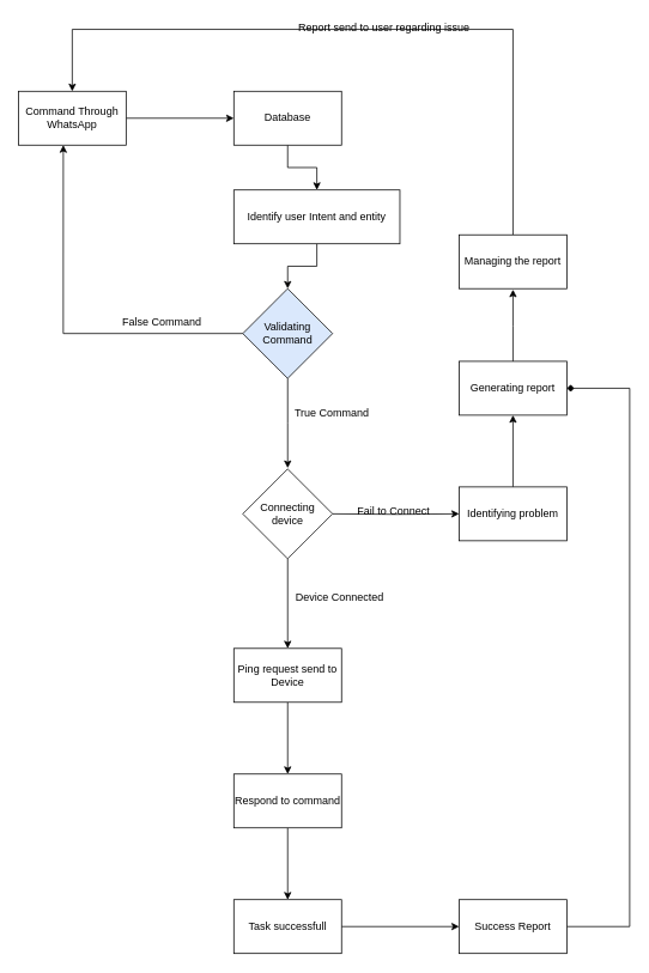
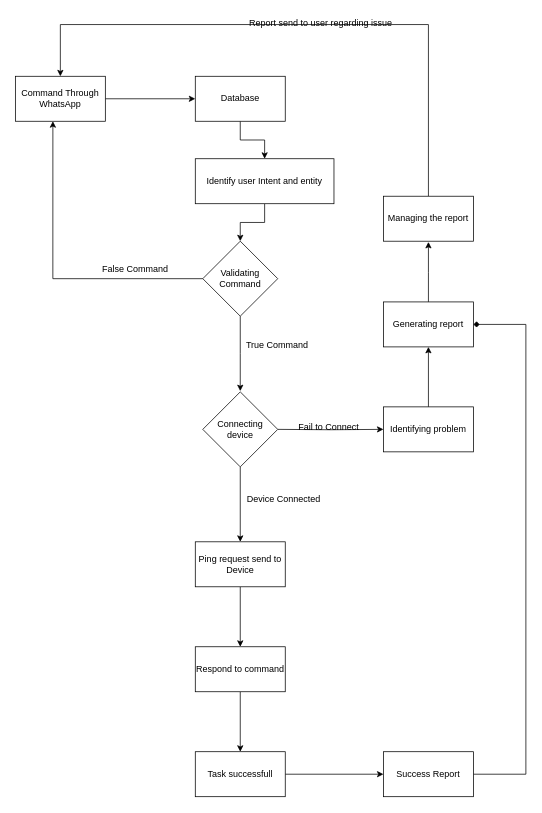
  <mxCell id="0" />
  <mxCell id="1" parent="0" />
  <mxCell id="2" style="edgeStyle=orthogonalEdgeStyle;rounded=0;orthogonalLoop=1;jettySize=auto;html=1;" edge="1" parent="1" source="3" target="5"><mxGeometry relative="1" as="geometry" /></mxCell>
  <mxCell id="3" value="Command Through WhatsApp" style="rounded=0;whiteSpace=wrap;html=1;" vertex="1" parent="1"><mxGeometry x="20" y="101" width="120" height="60" as="geometry" /></mxCell>
  <mxCell id="4" style="edgeStyle=orthogonalEdgeStyle;rounded=0;orthogonalLoop=1;jettySize=auto;html=1;" edge="1" parent="1" source="5" target="7"><mxGeometry relative="1" as="geometry" /></mxCell>
  <mxCell id="5" value="Database" style="rounded=0;whiteSpace=wrap;html=1;align=center;" vertex="1" parent="1"><mxGeometry x="260" y="101" width="120" height="60" as="geometry" /></mxCell>
  <mxCell id="6" style="edgeStyle=orthogonalEdgeStyle;rounded=0;orthogonalLoop=1;jettySize=auto;html=1;" edge="1" parent="1" source="7" target="11"><mxGeometry relative="1" as="geometry" /></mxCell>
  <mxCell id="7" value="&lt;span&gt;Identify user Intent and entity&lt;/span&gt;" style="rounded=0;whiteSpace=wrap;html=1;align=center;" vertex="1" parent="1"><mxGeometry x="260" y="211" width="185" height="60" as="geometry" /></mxCell>
  <mxCell id="8" style="edgeStyle=orthogonalEdgeStyle;rounded=0;orthogonalLoop=1;jettySize=auto;html=1;entryX=0.417;entryY=1;entryDx=0;entryDy=0;entryPerimeter=0;" edge="1" parent="1" source="11" target="3"><mxGeometry relative="1" as="geometry" /></mxCell>
  <mxCell id="9" style="edgeStyle=orthogonalEdgeStyle;rounded=0;orthogonalLoop=1;jettySize=auto;html=1;entryX=0.5;entryY=0;entryDx=0;entryDy=0;" edge="1" parent="1" source="11"><mxGeometry relative="1" as="geometry"><mxPoint x="320" y="521" as="targetPoint" /></mxGeometry></mxCell>
  <mxCell id="10" style="edgeStyle=orthogonalEdgeStyle;rounded=0;orthogonalLoop=1;jettySize=auto;html=1;entryX=0;entryY=0.5;entryDx=0;entryDy=0;" edge="1" parent="1" target="26"><mxGeometry relative="1" as="geometry"><mxPoint x="370" y="572" as="sourcePoint" /></mxGeometry></mxCell>
- <mxCell id="11" value="Validating Command" style="rhombus;whiteSpace=wrap;html=1;align=center;fillColor=#dae8fc;" vertex="1" parent="1"><mxGeometry x="270" y="321" width="100" height="100" as="geometry" /></mxCell>
+ <mxCell id="11" value="Validating Command" style="rhombus;whiteSpace=wrap;html=1;align=center;" vertex="1" parent="1"><mxGeometry x="270" y="321" width="100" height="100" as="geometry" /></mxCell>
  <mxCell id="12" value="False Command" style="text;html=1;resizable=0;points=[];autosize=1;align=left;verticalAlign=top;spacingTop=-4;" vertex="1" parent="1"><mxGeometry x="134" y="349" width="110" height="20" as="geometry" /></mxCell>
  <mxCell id="13" value="True Command" style="text;html=1;resizable=0;points=[];autosize=1;align=left;verticalAlign=top;spacingTop=-4;" vertex="1" parent="1"><mxGeometry x="326" y="450" width="100" height="20" as="geometry" /></mxCell>
  <mxCell id="14" style="edgeStyle=orthogonalEdgeStyle;rounded=0;orthogonalLoop=1;jettySize=auto;html=1;entryX=0.5;entryY=0;entryDx=0;entryDy=0;" edge="1" parent="1" source="15" target="17"><mxGeometry relative="1" as="geometry" /></mxCell>
  <mxCell id="15" value="&lt;div&gt;Connecting &lt;br&gt;&lt;/div&gt;&lt;div&gt;device&lt;/div&gt;" style="rhombus;whiteSpace=wrap;html=1;align=center;" vertex="1" parent="1"><mxGeometry x="270" y="522" width="100" height="100" as="geometry" /></mxCell>
  <mxCell id="16" value="" style="edgeStyle=orthogonalEdgeStyle;rounded=0;orthogonalLoop=1;jettySize=auto;html=1;" edge="1" parent="1" source="17" target="19"><mxGeometry relative="1" as="geometry" /></mxCell>
  <mxCell id="17" value="Ping request send to Device" style="rounded=0;whiteSpace=wrap;html=1;align=center;" vertex="1" parent="1"><mxGeometry x="260" y="722" width="120" height="60" as="geometry" /></mxCell>
  <mxCell id="18" value="" style="edgeStyle=orthogonalEdgeStyle;rounded=0;orthogonalLoop=1;jettySize=auto;html=1;" edge="1" parent="1" source="19" target="21"><mxGeometry relative="1" as="geometry" /></mxCell>
  <mxCell id="19" value="Respond to command" style="rounded=0;whiteSpace=wrap;html=1;align=center;" vertex="1" parent="1"><mxGeometry x="260" y="862" width="120" height="60" as="geometry" /></mxCell>
  <mxCell id="20" value="" style="edgeStyle=orthogonalEdgeStyle;rounded=0;orthogonalLoop=1;jettySize=auto;html=1;" edge="1" parent="1" source="21" target="23"><mxGeometry relative="1" as="geometry" /></mxCell>
  <mxCell id="21" value="Task successfull" style="rounded=0;whiteSpace=wrap;html=1;align=center;" vertex="1" parent="1"><mxGeometry x="260" y="1002" width="120" height="60" as="geometry" /></mxCell>
  <mxCell id="22" style="edgeStyle=orthogonalEdgeStyle;rounded=0;orthogonalLoop=1;jettySize=auto;html=1;entryX=1;entryY=0.5;entryDx=0;entryDy=0;exitX=1;exitY=0.5;exitDx=0;exitDy=0;endArrow=diamond;" edge="1" parent="1" source="23" target="28"><mxGeometry relative="1" as="geometry"><Array as="points"><mxPoint x="701" y="1032" /><mxPoint x="701" y="432" /></Array></mxGeometry></mxCell>
  <mxCell id="23" value="Success Report" style="rounded=0;whiteSpace=wrap;html=1;align=center;" vertex="1" parent="1"><mxGeometry x="511" y="1002" width="120" height="60" as="geometry" /></mxCell>
  <mxCell id="24" value="Device Connected" style="text;html=1;resizable=0;points=[];autosize=1;align=left;verticalAlign=top;spacingTop=-4;" vertex="1" parent="1"><mxGeometry x="327" y="656" width="120" height="20" as="geometry" /></mxCell>
  <mxCell id="25" value="" style="edgeStyle=orthogonalEdgeStyle;rounded=0;orthogonalLoop=1;jettySize=auto;html=1;" edge="1" parent="1" source="26" target="28"><mxGeometry relative="1" as="geometry" /></mxCell>
  <mxCell id="26" value="Identifying problem" style="rounded=0;whiteSpace=wrap;html=1;align=center;" vertex="1" parent="1"><mxGeometry x="511" y="542" width="120" height="60" as="geometry" /></mxCell>
  <mxCell id="27" value="" style="edgeStyle=orthogonalEdgeStyle;rounded=0;orthogonalLoop=1;jettySize=auto;html=1;" edge="1" parent="1" source="28"><mxGeometry relative="1" as="geometry"><mxPoint x="571" y="322" as="targetPoint" /></mxGeometry></mxCell>
  <mxCell id="28" value="Generating report" style="rounded=0;whiteSpace=wrap;html=1;align=center;" vertex="1" parent="1"><mxGeometry x="511" y="402" width="120" height="60" as="geometry" /></mxCell>
  <mxCell id="29" value="Fail to Connect" style="text;html=1;resizable=0;points=[];autosize=1;align=left;verticalAlign=top;spacingTop=-4;" vertex="1" parent="1"><mxGeometry x="396" y="559" width="100" height="20" as="geometry" /></mxCell>
  <mxCell id="30" style="edgeStyle=orthogonalEdgeStyle;rounded=0;orthogonalLoop=1;jettySize=auto;html=1;entryX=0.5;entryY=0;entryDx=0;entryDy=0;" edge="1" parent="1" source="31" target="3"><mxGeometry relative="1" as="geometry"><Array as="points"><mxPoint x="571" y="32" /><mxPoint x="80" y="32" /></Array></mxGeometry></mxCell>
  <mxCell id="31" value="Managing the report" style="rounded=0;whiteSpace=wrap;html=1;align=center;" vertex="1" parent="1"><mxGeometry x="511" y="261" width="120" height="60" as="geometry" /></mxCell>
  <mxCell id="32" value="Report send to user regarding issue" style="text;html=1;resizable=0;points=[];autosize=1;align=left;verticalAlign=top;spacingTop=-4;" vertex="1" parent="1"><mxGeometry x="330" y="20" width="210" height="20" as="geometry" /></mxCell>
